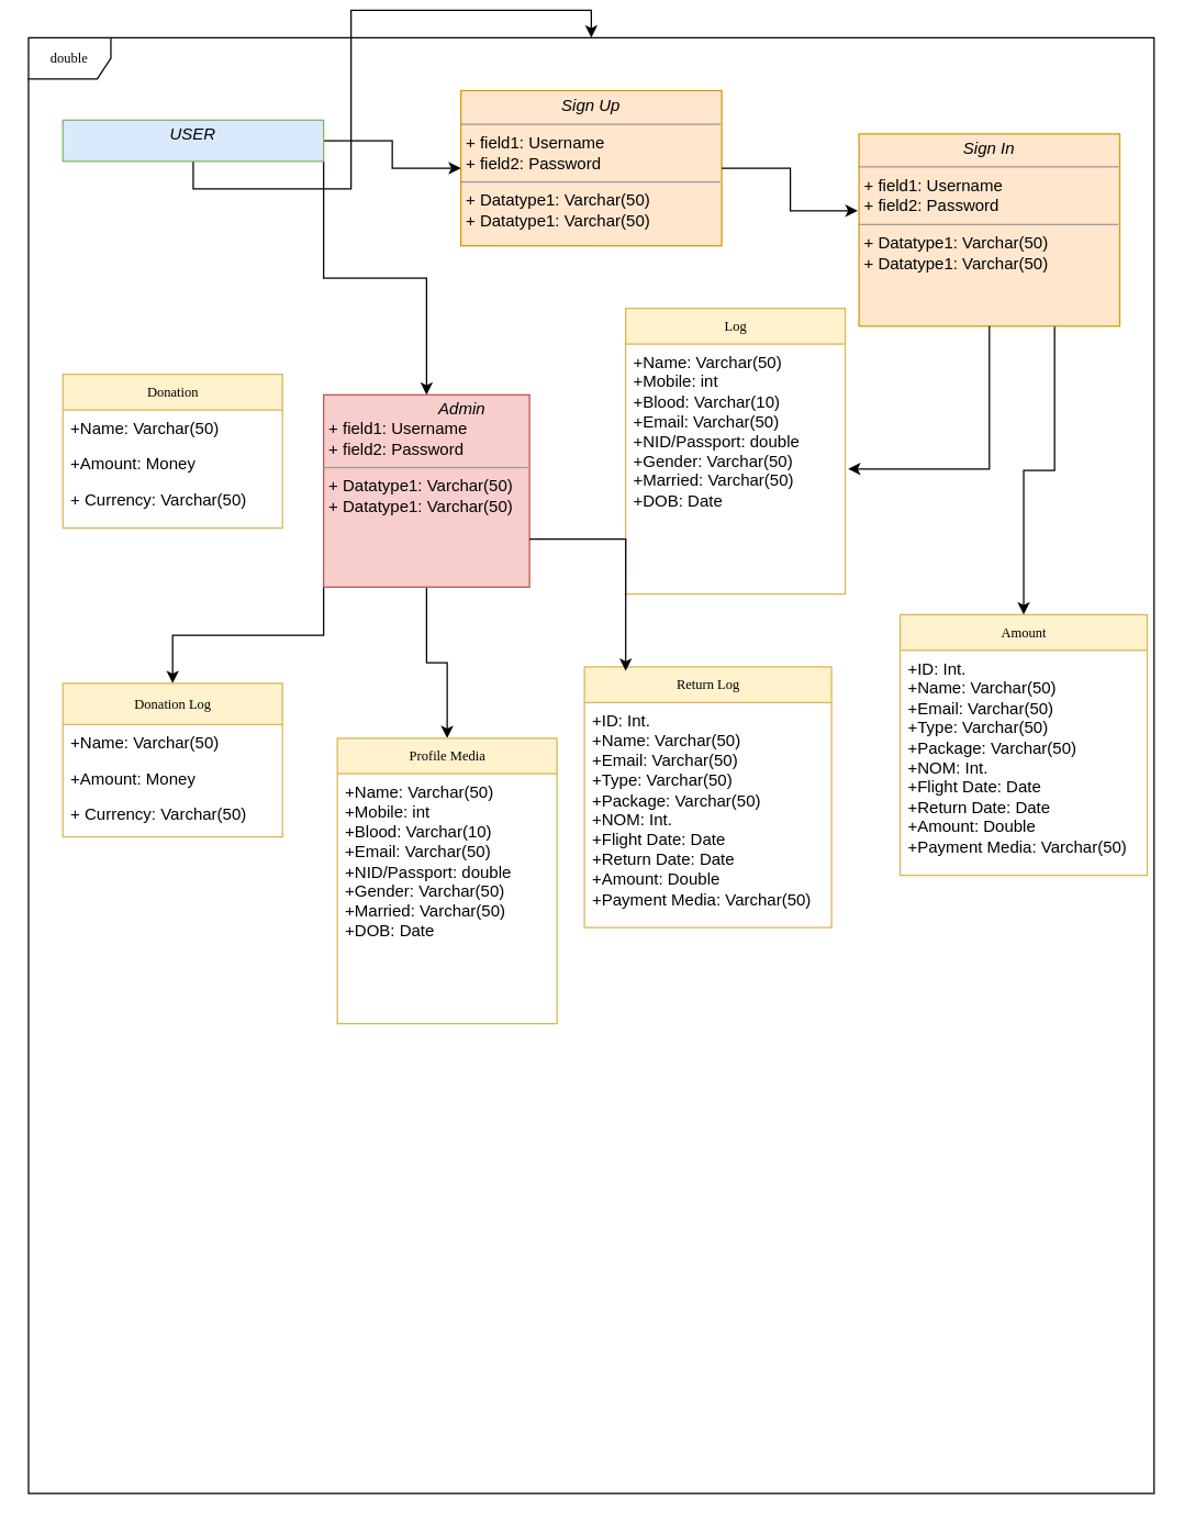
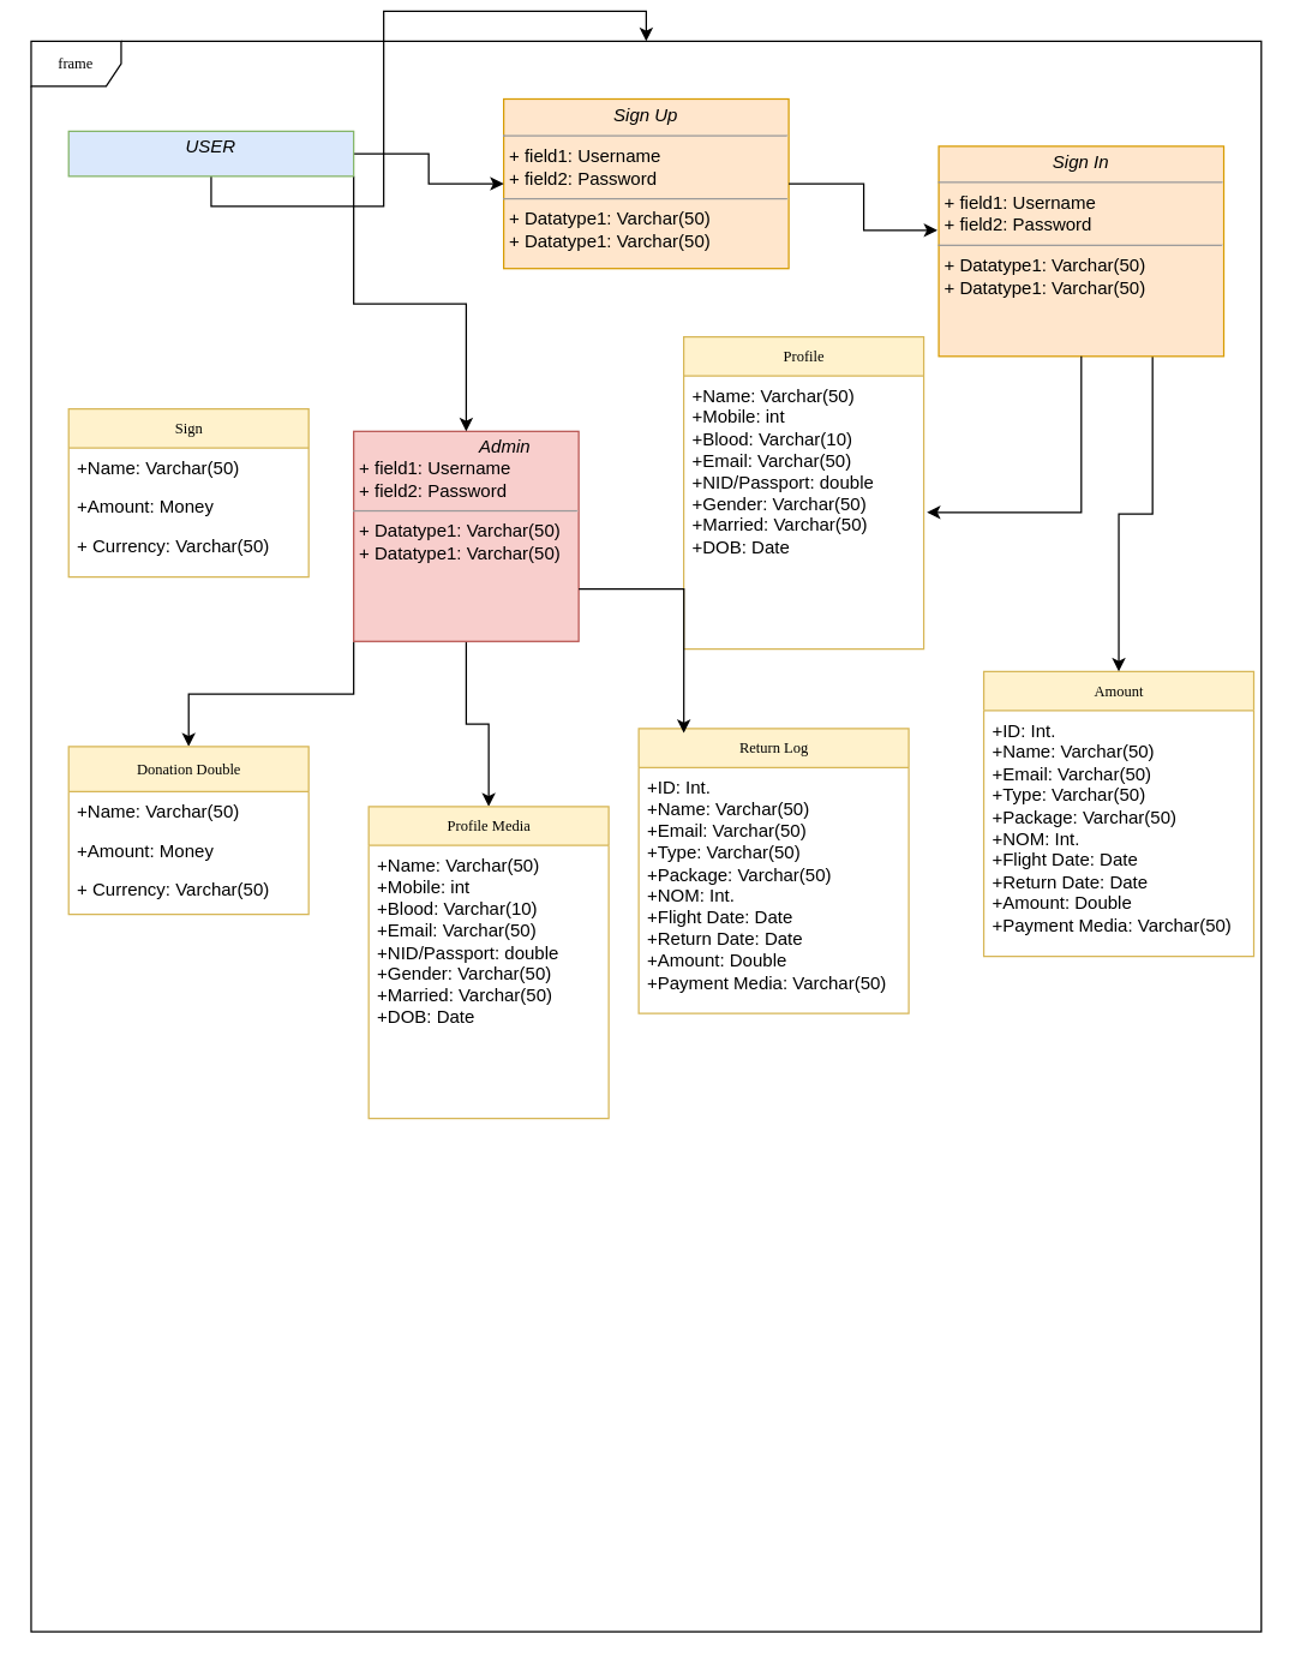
  <mxCell id="0" />
  <mxCell id="1" parent="0" />
- <mxCell id="2" value="double" style="shape=umlFrame;whiteSpace=wrap;html=1;rounded=0;shadow=0;comic=0;labelBackgroundColor=none;strokeWidth=1;fontFamily=Verdana;fontSize=10;align=center;" parent="1" vertex="1"><mxGeometry x="20" y="20" width="820" height="1060" as="geometry" /></mxCell>
- <mxCell id="3" value="Donation" style="swimlane;html=1;fontStyle=0;childLayout=stackLayout;horizontal=1;startSize=26;fillColor=#fff2cc;horizontalStack=0;resizeParent=1;resizeLast=0;collapsible=1;marginBottom=0;swimlaneFillColor=#ffffff;rounded=0;shadow=0;comic=0;labelBackgroundColor=none;strokeWidth=1;fontFamily=Verdana;fontSize=10;align=center;strokeColor=#d6b656;" parent="1" vertex="1"><mxGeometry x="45" y="265" width="160" height="112" as="geometry" /></mxCell>
+ <mxCell id="2" value="frame" style="shape=umlFrame;whiteSpace=wrap;html=1;rounded=0;shadow=0;comic=0;labelBackgroundColor=none;strokeWidth=1;fontFamily=Verdana;fontSize=10;align=center;" parent="1" vertex="1"><mxGeometry x="20" y="20" width="820" height="1060" as="geometry" /></mxCell>
+ <mxCell id="3" value="Sign" style="swimlane;html=1;fontStyle=0;childLayout=stackLayout;horizontal=1;startSize=26;fillColor=#fff2cc;horizontalStack=0;resizeParent=1;resizeLast=0;collapsible=1;marginBottom=0;swimlaneFillColor=#ffffff;rounded=0;shadow=0;comic=0;labelBackgroundColor=none;strokeWidth=1;fontFamily=Verdana;fontSize=10;align=center;strokeColor=#d6b656;" parent="1" vertex="1"><mxGeometry x="45" y="265" width="160" height="112" as="geometry" /></mxCell>
  <mxCell id="4" value="+Name: Varchar(50)" style="text;html=1;strokeColor=none;fillColor=none;align=left;verticalAlign=top;spacingLeft=4;spacingRight=4;whiteSpace=wrap;overflow=hidden;rotatable=0;points=[[0,0.5],[1,0.5]];portConstraint=eastwest;" parent="3" vertex="1"><mxGeometry y="26" width="160" height="26" as="geometry" /></mxCell>
  <mxCell id="5" value="+Amount: Money" style="text;html=1;strokeColor=none;fillColor=none;align=left;verticalAlign=top;spacingLeft=4;spacingRight=4;whiteSpace=wrap;overflow=hidden;rotatable=0;points=[[0,0.5],[1,0.5]];portConstraint=eastwest;" parent="3" vertex="1"><mxGeometry y="52" width="160" height="26" as="geometry" /></mxCell>
  <mxCell id="6" value="+ Currency: Varchar(50)" style="text;html=1;strokeColor=none;fillColor=none;align=left;verticalAlign=top;spacingLeft=4;spacingRight=4;whiteSpace=wrap;overflow=hidden;rotatable=0;points=[[0,0.5],[1,0.5]];portConstraint=eastwest;" parent="3" vertex="1"><mxGeometry y="78" width="160" height="26" as="geometry" /></mxCell>
- <mxCell id="7" value="Log" style="swimlane;html=1;fontStyle=0;childLayout=stackLayout;horizontal=1;startSize=26;fillColor=#fff2cc;horizontalStack=0;resizeParent=1;resizeLast=0;collapsible=1;marginBottom=0;swimlaneFillColor=#ffffff;rounded=0;shadow=0;comic=0;labelBackgroundColor=none;strokeWidth=1;fontFamily=Verdana;fontSize=10;align=center;strokeColor=#d6b656;" parent="1" vertex="1"><mxGeometry x="455" y="217" width="160" height="208" as="geometry" /></mxCell>
+ <mxCell id="7" value="Profile" style="swimlane;html=1;fontStyle=0;childLayout=stackLayout;horizontal=1;startSize=26;fillColor=#fff2cc;horizontalStack=0;resizeParent=1;resizeLast=0;collapsible=1;marginBottom=0;swimlaneFillColor=#ffffff;rounded=0;shadow=0;comic=0;labelBackgroundColor=none;strokeWidth=1;fontFamily=Verdana;fontSize=10;align=center;strokeColor=#d6b656;" parent="1" vertex="1"><mxGeometry x="455" y="217" width="160" height="208" as="geometry" /></mxCell>
  <mxCell id="8" value="+Name: Varchar(50)&lt;br&gt;+Mobile: int&lt;br&gt;+Blood: Varchar(10)&lt;br&gt;+Email: Varchar(50)&lt;br&gt;+NID/Passport: double&lt;br&gt;+Gender: Varchar(50)&lt;br&gt;+Married: Varchar(50)&lt;br&gt;+DOB: Date" style="text;html=1;strokeColor=none;fillColor=none;align=left;verticalAlign=top;spacingLeft=4;spacingRight=4;whiteSpace=wrap;overflow=hidden;rotatable=0;points=[[0,0.5],[1,0.5]];portConstraint=eastwest;" parent="7" vertex="1"><mxGeometry y="26" width="160" height="130" as="geometry" /></mxCell>
  <mxCell id="9" value="Amount" style="swimlane;html=1;fontStyle=0;childLayout=stackLayout;horizontal=1;startSize=26;fillColor=#fff2cc;horizontalStack=0;resizeParent=1;resizeLast=0;collapsible=1;marginBottom=0;swimlaneFillColor=#ffffff;rounded=0;shadow=0;comic=0;labelBackgroundColor=none;strokeWidth=1;fontFamily=Verdana;fontSize=10;align=center;strokeColor=#d6b656;" parent="1" vertex="1"><mxGeometry x="655" y="440" width="180" height="190" as="geometry" /></mxCell>
  <mxCell id="10" value="+ID: Int.&lt;br&gt;+Name: Varchar(50)&lt;br&gt;+Email: Varchar(50)&lt;br style=&quot;border-color: var(--border-color);&quot;&gt;+Type: Varchar(50)&lt;br style=&quot;border-color: var(--border-color);&quot;&gt;+Package: Varchar(50)&lt;br style=&quot;border-color: var(--border-color);&quot;&gt;+NOM: Int.&lt;br style=&quot;border-color: var(--border-color);&quot;&gt;+Flight Date: Date&lt;br&gt;+Return Date: Date&lt;br style=&quot;border-color: var(--border-color);&quot;&gt;+Amount: Double&lt;br style=&quot;border-color: var(--border-color);&quot;&gt;+Payment Media: Varchar(50)" style="text;html=1;strokeColor=none;fillColor=none;align=left;verticalAlign=top;spacingLeft=4;spacingRight=4;whiteSpace=wrap;overflow=hidden;rotatable=0;points=[[0,0.5],[1,0.5]];portConstraint=eastwest;" parent="9" vertex="1"><mxGeometry y="26" width="180" height="160" as="geometry" /></mxCell>
  <mxCell id="11" style="edgeStyle=orthogonalEdgeStyle;rounded=0;orthogonalLoop=1;jettySize=auto;html=1;exitX=0.75;exitY=1;exitDx=0;exitDy=0;" edge="1" parent="1" source="12" target="9"><mxGeometry relative="1" as="geometry" /></mxCell>
  <mxCell id="12" value="&lt;p style=&quot;margin:0px;margin-top:4px;text-align:center;&quot;&gt;&lt;i&gt;Sign In&lt;/i&gt;&lt;/p&gt;&lt;hr size=&quot;1&quot;&gt;&lt;p style=&quot;margin:0px;margin-left:4px;&quot;&gt;+ field1: Username&lt;br&gt;+ field2: Password&lt;/p&gt;&lt;hr size=&quot;1&quot;&gt;&lt;p style=&quot;border-color: var(--border-color); margin: 0px 0px 0px 4px;&quot;&gt;+ Datatype1: Varchar(50)&lt;/p&gt;&lt;p style=&quot;border-color: var(--border-color); margin: 0px 0px 0px 4px;&quot;&gt;+ Datatype1: Varchar(50)&lt;/p&gt;" style="verticalAlign=top;align=left;overflow=fill;fontSize=12;fontFamily=Helvetica;html=1;rounded=0;shadow=0;comic=0;labelBackgroundColor=none;strokeWidth=1;fillColor=#ffe6cc;strokeColor=#d79b00;" parent="1" vertex="1"><mxGeometry x="625" y="90" width="190" height="140" as="geometry" /></mxCell>
  <mxCell id="13" value="&lt;p style=&quot;margin:0px;margin-top:4px;text-align:center;&quot;&gt;&lt;i&gt;Sign Up&lt;/i&gt;&lt;/p&gt;&lt;hr size=&quot;1&quot;&gt;&lt;p style=&quot;margin:0px;margin-left:4px;&quot;&gt;+ field1: Username&lt;br&gt;+ field2: Password&lt;/p&gt;&lt;hr size=&quot;1&quot;&gt;&lt;p style=&quot;margin:0px;margin-left:4px;&quot;&gt;+ Datatype1: Varchar(50)&lt;/p&gt;&lt;p style=&quot;margin:0px;margin-left:4px;&quot;&gt;+ Datatype1: Varchar(50)&lt;br&gt;&lt;br&gt;&lt;/p&gt;" style="verticalAlign=top;align=left;overflow=fill;fontSize=12;fontFamily=Helvetica;html=1;rounded=0;shadow=0;comic=0;labelBackgroundColor=none;strokeWidth=1;fillColor=#ffe6cc;strokeColor=#d79b00;" parent="1" vertex="1"><mxGeometry x="335" y="58.5" width="190" height="113" as="geometry" /></mxCell>
  <mxCell id="14" style="edgeStyle=orthogonalEdgeStyle;rounded=0;orthogonalLoop=1;jettySize=auto;html=1;exitX=0;exitY=1;exitDx=0;exitDy=0;" edge="1" parent="1" source="16" target="22"><mxGeometry relative="1" as="geometry" /></mxCell>
  <mxCell id="15" style="edgeStyle=orthogonalEdgeStyle;rounded=0;orthogonalLoop=1;jettySize=auto;html=1;entryX=0.5;entryY=0;entryDx=0;entryDy=0;" edge="1" parent="1" source="16" target="26"><mxGeometry relative="1" as="geometry" /></mxCell>
  <mxCell id="16" value="&lt;p style=&quot;border-color: var(--border-color); margin: 4px 0px 0px; text-align: center;&quot;&gt;&lt;/p&gt;&lt;p style=&quot;border-color: var(--border-color); margin: 0px 0px 0px 4px;&quot;&gt;&lt;i&gt;&lt;span style=&quot;white-space: pre;&quot;&gt;&#09;&lt;/span&gt;&lt;span style=&quot;white-space: pre;&quot;&gt;&#09;&lt;/span&gt;&lt;span style=&quot;white-space: pre;&quot;&gt;&#09;&lt;/span&gt;Admin&lt;/i&gt;&lt;/p&gt;&lt;p style=&quot;border-color: var(--border-color); margin: 0px 0px 0px 4px;&quot;&gt;+ field1: Username&lt;br style=&quot;border-color: var(--border-color);&quot;&gt;+ field2: Password&lt;/p&gt;&lt;hr style=&quot;border-color: var(--border-color);&quot; size=&quot;1&quot;&gt;&lt;p style=&quot;border-color: var(--border-color); margin: 0px 0px 0px 4px;&quot;&gt;+ Datatype1: Varchar(50)&lt;/p&gt;&lt;p style=&quot;border-color: var(--border-color); margin: 0px 0px 0px 4px;&quot;&gt;+ Datatype1: Varchar(50)&lt;/p&gt;" style="verticalAlign=top;align=left;overflow=fill;fontSize=12;fontFamily=Helvetica;html=1;rounded=0;shadow=0;comic=0;labelBackgroundColor=none;strokeWidth=1;fillColor=#f8cecc;strokeColor=#b85450;" parent="1" vertex="1"><mxGeometry x="235" y="280" width="150" height="140" as="geometry" /></mxCell>
  <mxCell id="17" style="edgeStyle=orthogonalEdgeStyle;rounded=0;orthogonalLoop=1;jettySize=auto;html=1;" edge="1" parent="1" source="20" target="13"><mxGeometry relative="1" as="geometry" /></mxCell>
  <mxCell id="18" style="edgeStyle=orthogonalEdgeStyle;rounded=0;orthogonalLoop=1;jettySize=auto;html=1;" edge="1" parent="1" source="20" target="2"><mxGeometry relative="1" as="geometry" /></mxCell>
  <mxCell id="19" style="edgeStyle=orthogonalEdgeStyle;rounded=0;orthogonalLoop=1;jettySize=auto;html=1;exitX=1;exitY=1;exitDx=0;exitDy=0;" edge="1" parent="1" source="20" target="16"><mxGeometry relative="1" as="geometry" /></mxCell>
  <mxCell id="20" value="&lt;p style=&quot;margin:0px;margin-top:4px;text-align:center;&quot;&gt;&lt;i&gt;USER&lt;/i&gt;&lt;/p&gt;&lt;p style=&quot;margin:0px;margin-left:4px;&quot;&gt;&lt;br&gt;&lt;/p&gt;&lt;p style=&quot;margin:0px;margin-left:4px;&quot;&gt;&lt;br&gt;&lt;/p&gt;" style="verticalAlign=top;align=left;overflow=fill;fontSize=12;fontFamily=Helvetica;html=1;rounded=0;shadow=0;comic=0;labelBackgroundColor=none;strokeWidth=1;fillColor=#dae8fc;strokeColor=#82b366;" parent="1" vertex="1"><mxGeometry x="45" y="80" width="190" height="30" as="geometry" /></mxCell>
  <mxCell id="21" style="edgeStyle=orthogonalEdgeStyle;rounded=0;orthogonalLoop=1;jettySize=auto;html=1;entryX=-0.005;entryY=0.4;entryDx=0;entryDy=0;entryPerimeter=0;" edge="1" parent="1" source="13" target="12"><mxGeometry relative="1" as="geometry" /></mxCell>
- <mxCell id="22" value="Donation Log" style="swimlane;html=1;fontStyle=0;childLayout=stackLayout;horizontal=1;startSize=30;fillColor=#fff2cc;horizontalStack=0;resizeParent=1;resizeLast=0;collapsible=1;marginBottom=0;swimlaneFillColor=#ffffff;rounded=0;shadow=0;comic=0;labelBackgroundColor=none;strokeWidth=1;fontFamily=Verdana;fontSize=10;align=center;strokeColor=#d6b656;" vertex="1" parent="1"><mxGeometry x="45" y="490" width="160" height="112" as="geometry" /></mxCell>
+ <mxCell id="22" value="Donation Double" style="swimlane;html=1;fontStyle=0;childLayout=stackLayout;horizontal=1;startSize=30;fillColor=#fff2cc;horizontalStack=0;resizeParent=1;resizeLast=0;collapsible=1;marginBottom=0;swimlaneFillColor=#ffffff;rounded=0;shadow=0;comic=0;labelBackgroundColor=none;strokeWidth=1;fontFamily=Verdana;fontSize=10;align=center;strokeColor=#d6b656;" vertex="1" parent="1"><mxGeometry x="45" y="490" width="160" height="112" as="geometry" /></mxCell>
  <mxCell id="23" value="+Name: Varchar(50)" style="text;html=1;strokeColor=none;fillColor=none;align=left;verticalAlign=top;spacingLeft=4;spacingRight=4;whiteSpace=wrap;overflow=hidden;rotatable=0;points=[[0,0.5],[1,0.5]];portConstraint=eastwest;" vertex="1" parent="22"><mxGeometry y="30" width="160" height="26" as="geometry" /></mxCell>
  <mxCell id="24" value="+Amount: Money" style="text;html=1;strokeColor=none;fillColor=none;align=left;verticalAlign=top;spacingLeft=4;spacingRight=4;whiteSpace=wrap;overflow=hidden;rotatable=0;points=[[0,0.5],[1,0.5]];portConstraint=eastwest;" vertex="1" parent="22"><mxGeometry y="56" width="160" height="26" as="geometry" /></mxCell>
  <mxCell id="25" value="+ Currency: Varchar(50)" style="text;html=1;strokeColor=none;fillColor=none;align=left;verticalAlign=top;spacingLeft=4;spacingRight=4;whiteSpace=wrap;overflow=hidden;rotatable=0;points=[[0,0.5],[1,0.5]];portConstraint=eastwest;" vertex="1" parent="22"><mxGeometry y="82" width="160" height="26" as="geometry" /></mxCell>
  <mxCell id="26" value="Profile Media" style="swimlane;html=1;fontStyle=0;childLayout=stackLayout;horizontal=1;startSize=26;fillColor=#fff2cc;horizontalStack=0;resizeParent=1;resizeLast=0;collapsible=1;marginBottom=0;swimlaneFillColor=#ffffff;rounded=0;shadow=0;comic=0;labelBackgroundColor=none;strokeWidth=1;fontFamily=Verdana;fontSize=10;align=center;strokeColor=#d6b656;" vertex="1" parent="1"><mxGeometry x="245" y="530" width="160" height="208" as="geometry" /></mxCell>
  <mxCell id="27" value="+Name: Varchar(50)&lt;br&gt;+Mobile: int&lt;br&gt;+Blood: Varchar(10)&lt;br&gt;+Email: Varchar(50)&lt;br&gt;+NID/Passport: double&lt;br&gt;+Gender: Varchar(50)&lt;br&gt;+Married: Varchar(50)&lt;br&gt;+DOB: Date" style="text;html=1;strokeColor=none;fillColor=none;align=left;verticalAlign=top;spacingLeft=4;spacingRight=4;whiteSpace=wrap;overflow=hidden;rotatable=0;points=[[0,0.5],[1,0.5]];portConstraint=eastwest;" vertex="1" parent="26"><mxGeometry y="26" width="160" height="130" as="geometry" /></mxCell>
  <mxCell id="28" value="Return Log" style="swimlane;html=1;fontStyle=0;childLayout=stackLayout;horizontal=1;startSize=26;fillColor=#fff2cc;horizontalStack=0;resizeParent=1;resizeLast=0;collapsible=1;marginBottom=0;swimlaneFillColor=#ffffff;rounded=0;shadow=0;comic=0;labelBackgroundColor=none;strokeWidth=1;fontFamily=Verdana;fontSize=10;align=center;strokeColor=#d6b656;" vertex="1" parent="1"><mxGeometry x="425" y="478" width="180" height="190" as="geometry" /></mxCell>
  <mxCell id="29" value="+ID: Int.&lt;br&gt;+Name: Varchar(50)&lt;br&gt;+Email: Varchar(50)&lt;br style=&quot;border-color: var(--border-color);&quot;&gt;+Type: Varchar(50)&lt;br style=&quot;border-color: var(--border-color);&quot;&gt;+Package: Varchar(50)&lt;br style=&quot;border-color: var(--border-color);&quot;&gt;+NOM: Int.&lt;br style=&quot;border-color: var(--border-color);&quot;&gt;+Flight Date: Date&lt;br&gt;+Return Date: Date&lt;br style=&quot;border-color: var(--border-color);&quot;&gt;+Amount: Double&lt;br style=&quot;border-color: var(--border-color);&quot;&gt;+Payment Media: Varchar(50)" style="text;html=1;strokeColor=none;fillColor=none;align=left;verticalAlign=top;spacingLeft=4;spacingRight=4;whiteSpace=wrap;overflow=hidden;rotatable=0;points=[[0,0.5],[1,0.5]];portConstraint=eastwest;" vertex="1" parent="28"><mxGeometry y="26" width="180" height="160" as="geometry" /></mxCell>
  <mxCell id="30" style="edgeStyle=orthogonalEdgeStyle;rounded=0;orthogonalLoop=1;jettySize=auto;html=1;exitX=1;exitY=0.75;exitDx=0;exitDy=0;entryX=0.167;entryY=0.016;entryDx=0;entryDy=0;entryPerimeter=0;" edge="1" parent="1" source="16" target="28"><mxGeometry relative="1" as="geometry" /></mxCell>
  <mxCell id="31" style="edgeStyle=orthogonalEdgeStyle;rounded=0;orthogonalLoop=1;jettySize=auto;html=1;entryX=1.013;entryY=0.7;entryDx=0;entryDy=0;entryPerimeter=0;" edge="1" parent="1" source="12" target="8"><mxGeometry relative="1" as="geometry" /></mxCell>
